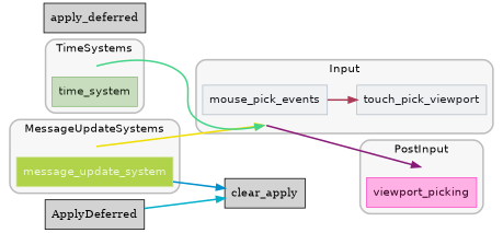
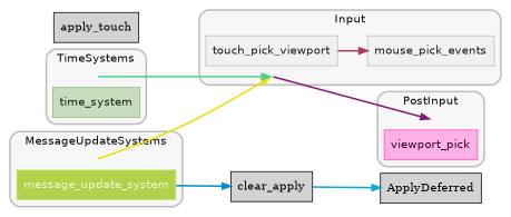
  digraph {
    bgcolor=white
    compound=true
    fontname=Helvetica
    nodesep=0.15
    rankdir=LR
    splines=spline
    node [shape=box style=filled]
    edge [penwidth=2]
    "set_marker_node_Set(SystemSetKey(2v1))" [shape=point style=invis]
    n2 [color="#d3e69c" fillcolor="#b0d34a" fontcolor="#edf5d5" fontname=Helvetica label=message_update_system penwidth=1]
    "set_marker_node_Set(SystemSetKey(10v1))" [shape=point style=invis]
    n4 [color="#b4bec7" fillcolor="#eff1f3" fontcolor="#15191d" fontname=Helvetica label=mouse_pick_events penwidth=1]
    n5 [color="#b4bec7" fillcolor="#eff1f3" fontcolor="#15191d" fontname=Helvetica label=touch_pick_viewport penwidth=1]
    "set_marker_node_Set(SystemSetKey(4v1))" [shape=point style=invis]
    n7 [color="#8dba79" fillcolor="#c7ddbd" fontcolor="#162111" fontname=Helvetica label=time_system penwidth=1]
    "set_marker_node_Set(SystemSetKey(8v1))" [shape=point style=invis]
-   n9 [color="#ff4bc2" fillcolor="#ffb1e5" fontcolor="#320021" fontname=Helvetica label=viewport_picking penwidth=1]
+   n9 [color="#ff4bc2" fillcolor="#ffb1e5" fontcolor="#320021" fontname=Helvetica label=viewport_pick penwidth=1]
    n10 [label=clear_apply]
    ApplyDeferred
-   n12 [label=apply_deferred]
+   n12 [label=apply_touch]
    subgraph cluster_1 {
      color="#00000040"
      fillcolor="#00000008"
      fontcolor="#000000"
      label=MessageUpdateSystems
      penwidth=2
      style="rounded,filled"
      "set_marker_node_Set(SystemSetKey(2v1))"
      n2
    }
    subgraph cluster_2 {
      color="#00000040"
      fillcolor="#00000008"
      fontcolor="#000000"
      label=Input
      penwidth=2
      style="rounded,filled"
      "set_marker_node_Set(SystemSetKey(10v1))"
      n4
      n5
    }
    subgraph cluster_3 {
      color="#00000040"
      fillcolor="#00000008"
      fontcolor="#000000"
      label=TimeSystems
      penwidth=2
      style="rounded,filled"
      "set_marker_node_Set(SystemSetKey(4v1))"
      n7
    }
    subgraph cluster_4 {
      color="#00000040"
      fillcolor="#00000008"
      fontcolor="#000000"
      label=PostInput
      penwidth=2
      style="rounded,filled"
      "set_marker_node_Set(SystemSetKey(8v1))"
      n9
    }
    "set_marker_node_Set(SystemSetKey(2v1))" -> "set_marker_node_Set(SystemSetKey(10v1))" [color="#eede00"]
    n2 -> n10 [color="#0090cc"]
    "set_marker_node_Set(SystemSetKey(10v1))" -> "set_marker_node_Set(SystemSetKey(8v1))" [color="#881877"]
-   n4 -> n5 [color="#aa3a55"]
+   n5 -> n4 [color="#aa3a55"]
    "set_marker_node_Set(SystemSetKey(4v1))" -> "set_marker_node_Set(SystemSetKey(10v1))" [color="#44d488"]
-   ApplyDeferred -> n10 [color="#00b0cc"]
+   n10 -> ApplyDeferred [color="#00b0cc"]
  }
